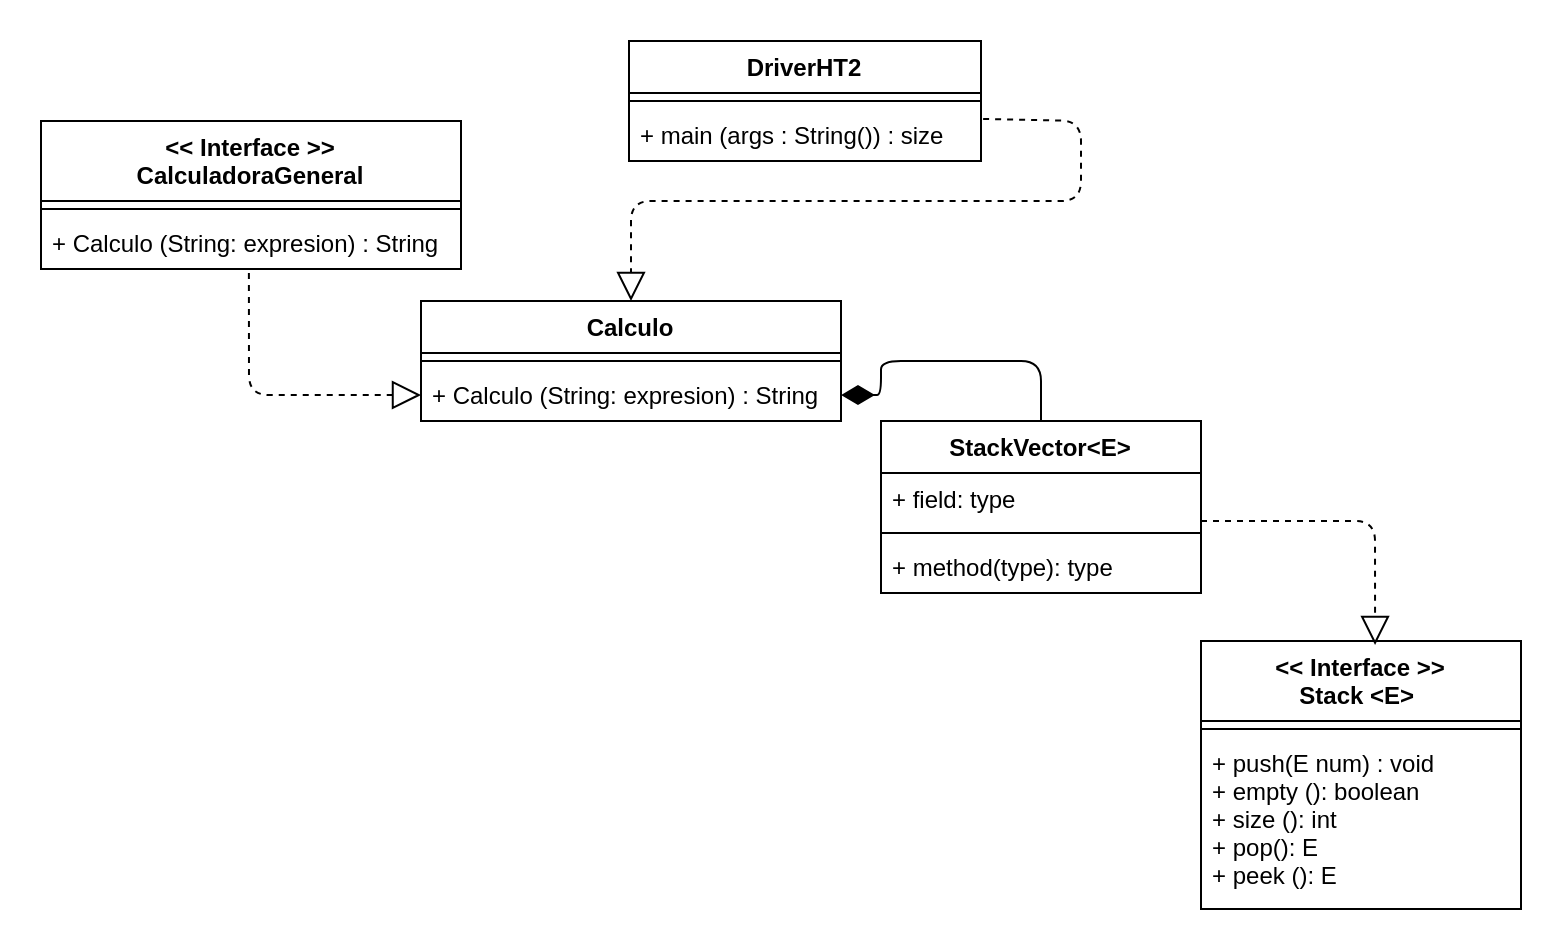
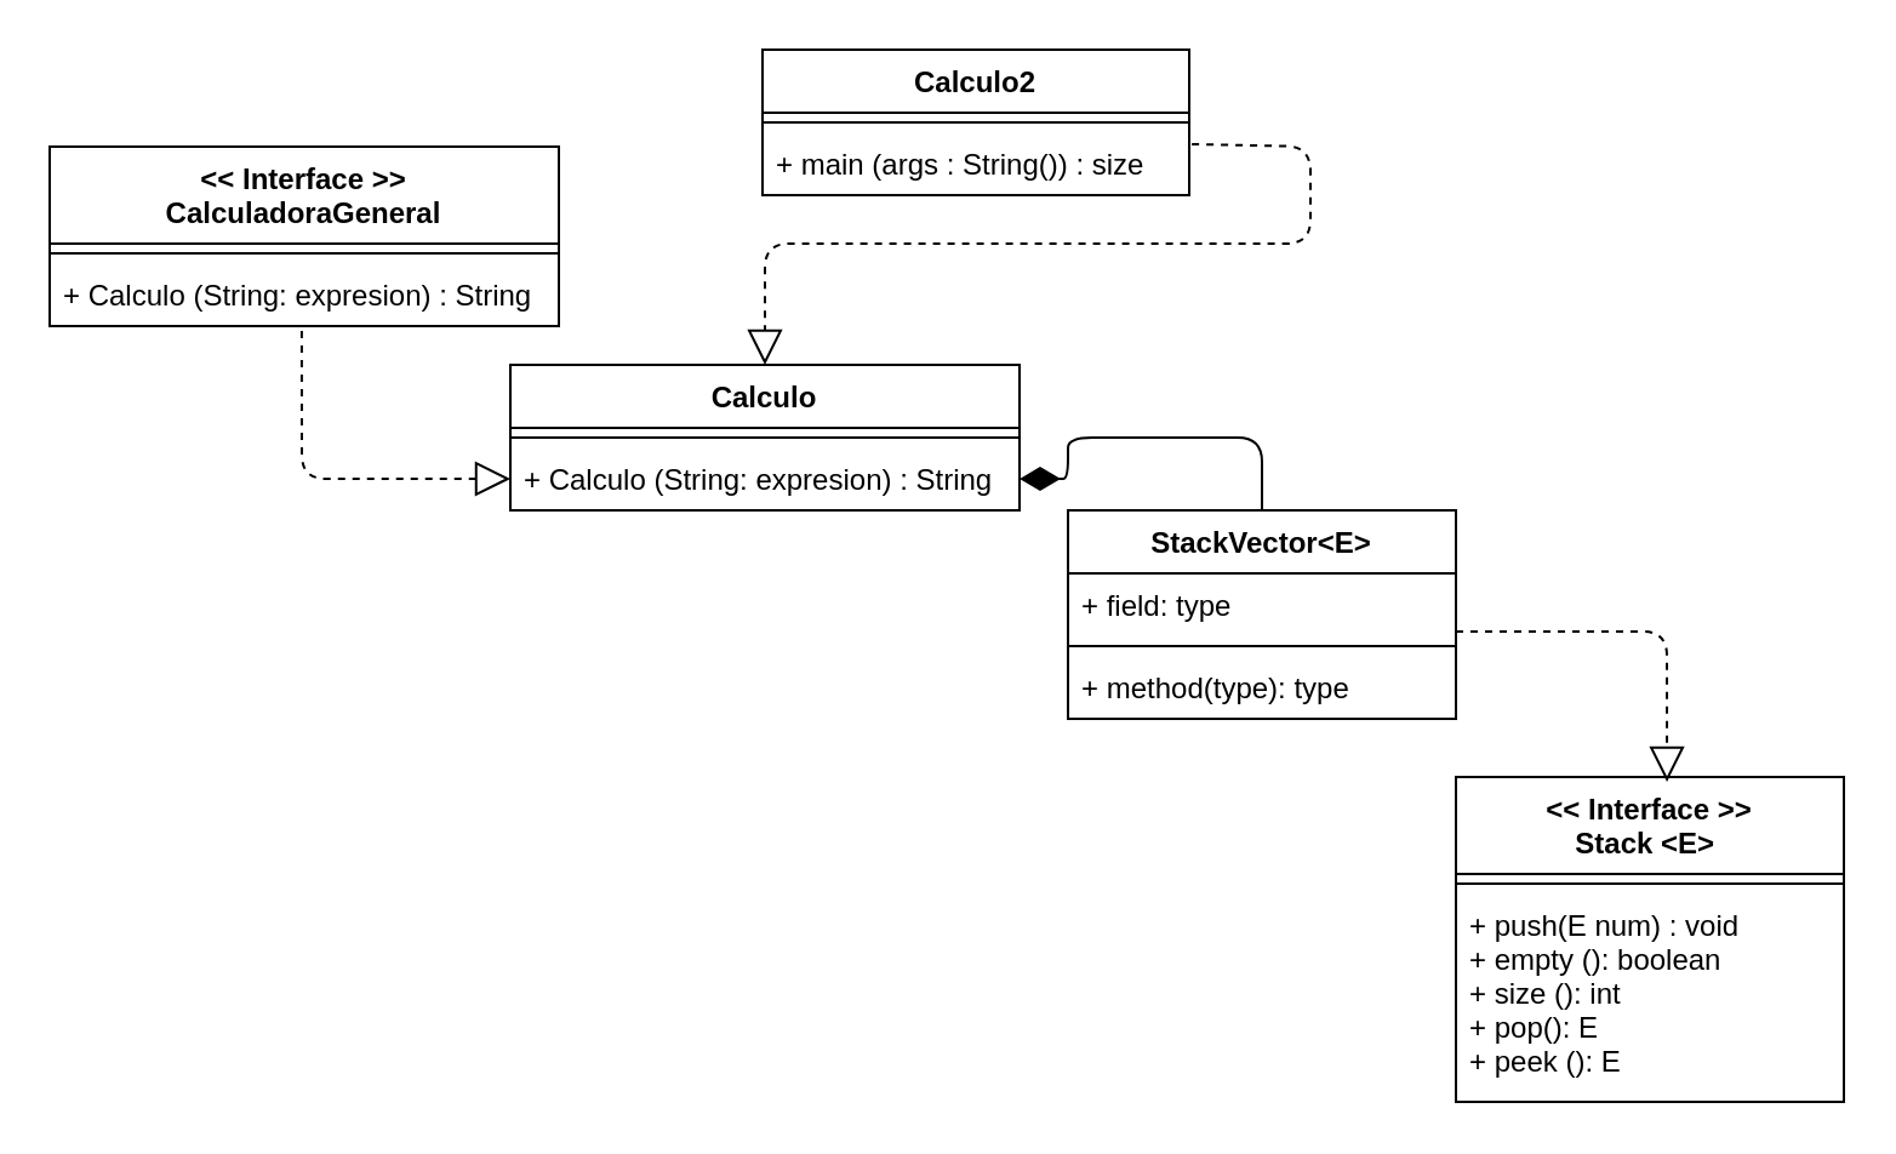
  <mxCell id="0" />
  <mxCell id="1" parent="0" />
  <mxCell id="2" value="Calculo" style="swimlane;fontStyle=1;align=center;verticalAlign=top;childLayout=stackLayout;horizontal=1;startSize=26;horizontalStack=0;resizeParent=1;resizeParentMax=0;resizeLast=0;collapsible=1;marginBottom=0;" vertex="1" parent="1"><mxGeometry x="210" y="150" width="210" height="60" as="geometry" /></mxCell>
  <mxCell id="3" value="" style="line;strokeWidth=1;fillColor=none;align=left;verticalAlign=middle;spacingTop=-1;spacingLeft=3;spacingRight=3;rotatable=0;labelPosition=right;points=[];portConstraint=eastwest;" vertex="1" parent="2"><mxGeometry y="26" width="210" height="8" as="geometry" /></mxCell>
  <mxCell id="4" value="+ Calculo (String: expresion) : String" style="text;strokeColor=none;fillColor=none;align=left;verticalAlign=top;spacingLeft=4;spacingRight=4;overflow=hidden;rotatable=0;points=[[0,0.5],[1,0.5]];portConstraint=eastwest;" vertex="1" parent="2"><mxGeometry y="34" width="210" height="26" as="geometry" /></mxCell>
- <mxCell id="5" value="DriverHT2" style="swimlane;fontStyle=1;align=center;verticalAlign=top;childLayout=stackLayout;horizontal=1;startSize=26;horizontalStack=0;resizeParent=1;resizeParentMax=0;resizeLast=0;collapsible=1;marginBottom=0;" vertex="1" parent="1"><mxGeometry x="314" y="20" width="176" height="60" as="geometry" /></mxCell>
+ <mxCell id="5" value="Calculo2" style="swimlane;fontStyle=1;align=center;verticalAlign=top;childLayout=stackLayout;horizontal=1;startSize=26;horizontalStack=0;resizeParent=1;resizeParentMax=0;resizeLast=0;collapsible=1;marginBottom=0;" vertex="1" parent="1"><mxGeometry x="314" y="20" width="176" height="60" as="geometry" /></mxCell>
  <mxCell id="6" value="" style="line;strokeWidth=1;fillColor=none;align=left;verticalAlign=middle;spacingTop=-1;spacingLeft=3;spacingRight=3;rotatable=0;labelPosition=right;points=[];portConstraint=eastwest;" vertex="1" parent="5"><mxGeometry y="26" width="176" height="8" as="geometry" /></mxCell>
  <mxCell id="7" value="+ main (args : String()) : size" style="text;strokeColor=none;fillColor=none;align=left;verticalAlign=top;spacingLeft=4;spacingRight=4;overflow=hidden;rotatable=0;points=[[0,0.5],[1,0.5]];portConstraint=eastwest;" vertex="1" parent="5"><mxGeometry y="34" width="176" height="26" as="geometry" /></mxCell>
  <mxCell id="8" value="StackVector&lt;E&gt;" style="swimlane;fontStyle=1;align=center;verticalAlign=top;childLayout=stackLayout;horizontal=1;startSize=26;horizontalStack=0;resizeParent=1;resizeParentMax=0;resizeLast=0;collapsible=1;marginBottom=0;" vertex="1" parent="1"><mxGeometry x="440" y="210" width="160" height="86" as="geometry" /></mxCell>
  <mxCell id="9" value="+ field: type" style="text;strokeColor=none;fillColor=none;align=left;verticalAlign=top;spacingLeft=4;spacingRight=4;overflow=hidden;rotatable=0;points=[[0,0.5],[1,0.5]];portConstraint=eastwest;" vertex="1" parent="8"><mxGeometry y="26" width="160" height="26" as="geometry" /></mxCell>
  <mxCell id="10" value="" style="line;strokeWidth=1;fillColor=none;align=left;verticalAlign=middle;spacingTop=-1;spacingLeft=3;spacingRight=3;rotatable=0;labelPosition=right;points=[];portConstraint=eastwest;" vertex="1" parent="8"><mxGeometry y="52" width="160" height="8" as="geometry" /></mxCell>
  <mxCell id="11" value="+ method(type): type" style="text;strokeColor=none;fillColor=none;align=left;verticalAlign=top;spacingLeft=4;spacingRight=4;overflow=hidden;rotatable=0;points=[[0,0.5],[1,0.5]];portConstraint=eastwest;" vertex="1" parent="8"><mxGeometry y="60" width="160" height="26" as="geometry" /></mxCell>
  <mxCell id="12" value="&lt;&lt; Interface &gt;&gt;&#10;Stack &lt;E&gt; " style="swimlane;fontStyle=1;align=center;verticalAlign=top;childLayout=stackLayout;horizontal=1;startSize=40;horizontalStack=0;resizeParent=1;resizeParentMax=0;resizeLast=0;collapsible=1;marginBottom=0;" vertex="1" parent="1"><mxGeometry x="600" y="320" width="160" height="134" as="geometry" /></mxCell>
  <mxCell id="13" value="" style="line;strokeWidth=1;fillColor=none;align=left;verticalAlign=middle;spacingTop=-1;spacingLeft=3;spacingRight=3;rotatable=0;labelPosition=right;points=[];portConstraint=eastwest;" vertex="1" parent="12"><mxGeometry y="40" width="160" height="8" as="geometry" /></mxCell>
  <mxCell id="14" value="+ push(E num) : void&#10;+ empty (): boolean&#10;+ size (): int&#10;+ pop(): E&#10;+ peek (): E" style="text;strokeColor=none;fillColor=none;align=left;verticalAlign=top;spacingLeft=4;spacingRight=4;overflow=hidden;rotatable=0;points=[[0,0.5],[1,0.5]];portConstraint=eastwest;" vertex="1" parent="12"><mxGeometry y="48" width="160" height="86" as="geometry" /></mxCell>
  <mxCell id="15" value="&lt;&lt; Interface &gt;&gt;&#10;CalculadoraGeneral" style="swimlane;fontStyle=1;align=center;verticalAlign=top;childLayout=stackLayout;horizontal=1;startSize=40;horizontalStack=0;resizeParent=1;resizeParentMax=0;resizeLast=0;collapsible=1;marginBottom=0;" vertex="1" parent="1"><mxGeometry x="20" y="60" width="210" height="74" as="geometry" /></mxCell>
  <mxCell id="16" value="" style="line;strokeWidth=1;fillColor=none;align=left;verticalAlign=middle;spacingTop=-1;spacingLeft=3;spacingRight=3;rotatable=0;labelPosition=right;points=[];portConstraint=eastwest;" vertex="1" parent="15"><mxGeometry y="40" width="210" height="8" as="geometry" /></mxCell>
  <mxCell id="17" value="+ Calculo (String: expresion) : String" style="text;strokeColor=none;fillColor=none;align=left;verticalAlign=top;spacingLeft=4;spacingRight=4;overflow=hidden;rotatable=0;points=[[0,0.5],[1,0.5]];portConstraint=eastwest;" vertex="1" parent="15"><mxGeometry y="48" width="210" height="26" as="geometry" /></mxCell>
  <mxCell id="18" value="" style="endArrow=block;dashed=1;endFill=0;endSize=12;html=1;entryX=0.544;entryY=0.015;entryDx=0;entryDy=0;entryPerimeter=0;" edge="1" parent="1" target="12"><mxGeometry width="160" relative="1" as="geometry"><mxPoint x="600" y="260" as="sourcePoint" /><mxPoint x="760" y="260" as="targetPoint" /><Array as="points"><mxPoint x="687" y="260" /></Array></mxGeometry></mxCell>
  <mxCell id="19" value="" style="endArrow=block;dashed=1;endFill=0;endSize=12;html=1;entryX=0.5;entryY=0;entryDx=0;entryDy=0;exitX=1.006;exitY=0.192;exitDx=0;exitDy=0;exitPerimeter=0;" edge="1" parent="1" source="7" target="2"><mxGeometry width="160" relative="1" as="geometry"><mxPoint x="550" y="100" as="sourcePoint" /><mxPoint x="710" y="100" as="targetPoint" /><Array as="points"><mxPoint x="540" y="60" /><mxPoint x="540" y="100" /><mxPoint x="315" y="100" /></Array></mxGeometry></mxCell>
  <mxCell id="20" value="" style="endArrow=block;dashed=1;endFill=0;endSize=12;html=1;entryX=0;entryY=0.5;entryDx=0;entryDy=0;exitX=0.495;exitY=1.077;exitDx=0;exitDy=0;exitPerimeter=0;" edge="1" parent="1" source="17" target="4"><mxGeometry width="160" relative="1" as="geometry"><mxPoint x="90" y="200" as="sourcePoint" /><mxPoint x="160" y="220" as="targetPoint" /><Array as="points"><mxPoint x="124" y="197" /></Array></mxGeometry></mxCell>
  <mxCell id="21" value="1" style="endArrow=none;html=1;endSize=12;startArrow=diamondThin;startSize=14;startFill=1;edgeStyle=orthogonalEdgeStyle;align=left;verticalAlign=bottom;exitX=1;exitY=0.5;exitDx=0;exitDy=0;entryX=0.5;entryY=0;entryDx=0;entryDy=0;endFill=0;noLabel=1;fontColor=none;" edge="1" parent="1" source="4" target="8"><mxGeometry x="-1" y="3" relative="1" as="geometry"><mxPoint x="460" y="110" as="sourcePoint" /><mxPoint x="620" y="110" as="targetPoint" /><Array as="points"><mxPoint x="440" y="197" /><mxPoint x="440" y="180" /><mxPoint x="520" y="180" /></Array></mxGeometry></mxCell>
